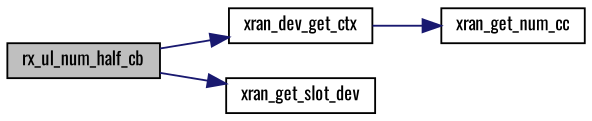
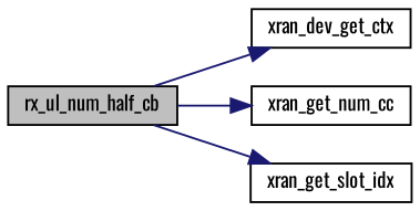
  digraph {
    fontname=Oswald
    rankdir=LR
    node [color=black fillcolor=white fontname=Oswald fontsize=10 shape=record style=filled]
    edge [color=midnightblue fontname=Oswald fontsize=10 labelfontname=Helvetica labelfontsize=10 style=solid]
    n1 [fillcolor=grey75 fontcolor=black height=0.2 label=rx_ul_num_half_cb width=0.4]
    n2 [height=0.2 label=xran_dev_get_ctx width=0.4]
    n3 [height=0.2 label=xran_get_num_cc width=0.4]
-   n4 [height=0.2 label=xran_get_slot_dev width=0.4]
+   n4 [height=0.2 label=xran_get_slot_idx width=0.4]
    n1 -> n2
-   n2 -> n3
+   n1 -> n3
    n1 -> n4
  }
